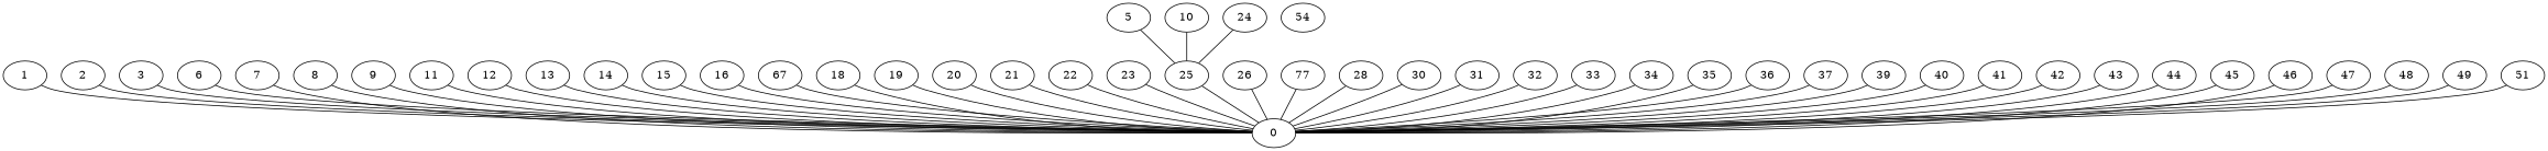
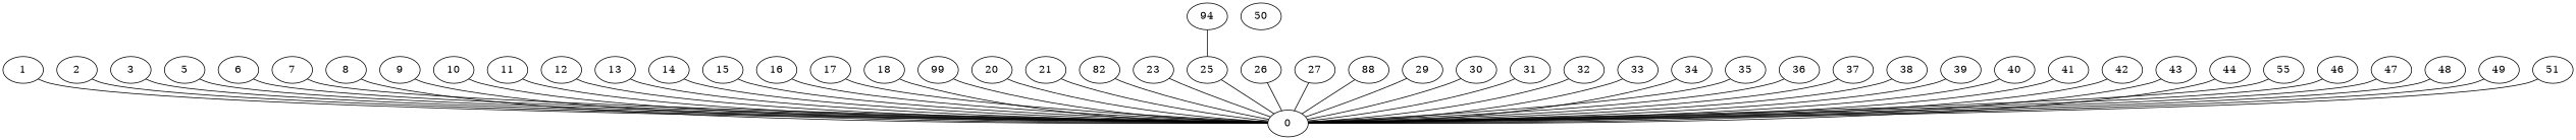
  graph {
    1
    0
    2
    3
    5
    6
    7
    8
    9
    10
    11
    12
    13
    14
    15
    16
-   17 [label=67]
+   17
    18
-   19
+   19 [label=99]
    20
    21
-   22
+   22 [label=82]
    23
-   24
+   24 [label=94]
    25
    26
-   27 [label=77]
-   28
+   27
+   28 [label=88]
+   29
    30
    31
    32
    33
    34
    35
    36
    37
+   38
    39
    40
    41
    42
    43
    44
-   45
+   45 [label=55]
    46
    47
    48
    49
-   50 [label=54]
+   50
    51
    1 -- 0
    2 -- 0
    3 -- 0
-   5 -- 25
+   5 -- 0
    6 -- 0
    7 -- 0
    8 -- 0
    9 -- 0
-   10 -- 25
+   10 -- 0
    11 -- 0
    12 -- 0
    13 -- 0
    14 -- 0
    15 -- 0
    16 -- 0
    17 -- 0
    18 -- 0
    19 -- 0
    20 -- 0
    21 -- 0
    22 -- 0
    23 -- 0
    24 -- 25
    25 -- 0
    26 -- 0
    27 -- 0
    28 -- 0
+   29 -- 0
    30 -- 0
    31 -- 0
    32 -- 0
    33 -- 0
    34 -- 0
    35 -- 0
    36 -- 0
    37 -- 0
+   38 -- 0
    39 -- 0
    40 -- 0
    41 -- 0
    42 -- 0
    43 -- 0
    44 -- 0
    45 -- 0
    46 -- 0
    47 -- 0
    48 -- 0
    49 -- 0
    51 -- 0
  }
